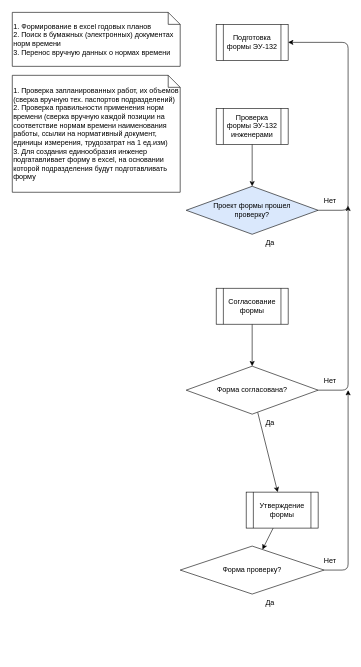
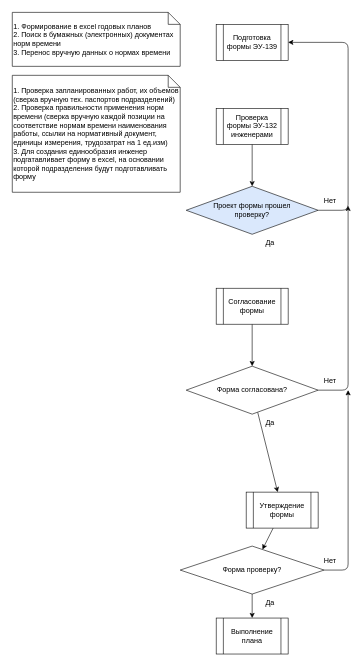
  <mxCell id="0" />
  <mxCell id="1" parent="0" />
- <mxCell id="2" value="Подготовка формы ЭУ-132" style="shape=process;whiteSpace=wrap;html=1;backgroundOutline=1;" vertex="1" parent="1"><mxGeometry x="360" y="40" width="120" height="60" as="geometry" /></mxCell>
+ <mxCell id="2" value="Подготовка формы ЭУ-139" style="shape=process;whiteSpace=wrap;html=1;backgroundOutline=1;" vertex="1" parent="1"><mxGeometry x="360" y="40" width="120" height="60" as="geometry" /></mxCell>
  <mxCell id="3" value="" style="edgeStyle=none;html=1;" edge="1" parent="1" source="4" target="6"><mxGeometry relative="1" as="geometry" /></mxCell>
  <mxCell id="4" value="Проверка формы ЭУ-132 инженерами" style="shape=process;whiteSpace=wrap;html=1;backgroundOutline=1;" vertex="1" parent="1"><mxGeometry x="360" y="180" width="120" height="60" as="geometry" /></mxCell>
  <mxCell id="5" style="edgeStyle=none;html=1;exitX=1;exitY=0.5;exitDx=0;exitDy=0;entryX=1;entryY=0.5;entryDx=0;entryDy=0;" edge="1" parent="1" source="6" target="2"><mxGeometry relative="1" as="geometry"><Array as="points"><mxPoint x="580" y="350" /><mxPoint x="580" y="70" /></Array></mxGeometry></mxCell>
  <mxCell id="6" value="Проект формы прошел&lt;br&gt;проверку?" style="rhombus;whiteSpace=wrap;html=1;fillColor=#dae8fc;" vertex="1" parent="1"><mxGeometry x="310" y="310" width="220" height="80" as="geometry" /></mxCell>
  <mxCell id="7" style="edgeStyle=none;html=1;exitX=0.5;exitY=1;exitDx=0;exitDy=0;entryX=0.5;entryY=0;entryDx=0;entryDy=0;" edge="1" parent="1" source="8" target="11"><mxGeometry relative="1" as="geometry" /></mxCell>
  <mxCell id="8" value="Согласование формы" style="shape=process;whiteSpace=wrap;html=1;backgroundOutline=1;" vertex="1" parent="1"><mxGeometry x="360" y="480" width="120" height="60" as="geometry" /></mxCell>
  <mxCell id="9" style="edgeStyle=none;html=1;exitX=1;exitY=0.5;exitDx=0;exitDy=0;entryX=1;entryY=0.75;entryDx=0;entryDy=0;" edge="1" parent="1" source="11" target="12"><mxGeometry relative="1" as="geometry"><Array as="points"><mxPoint x="580" y="650" /></Array></mxGeometry></mxCell>
  <mxCell id="10" value="" style="edgeStyle=none;html=1;" edge="1" parent="1" source="11" target="17"><mxGeometry relative="1" as="geometry" /></mxCell>
  <mxCell id="11" value="Форма согласована?" style="rhombus;whiteSpace=wrap;html=1;" vertex="1" parent="1"><mxGeometry x="310" y="610" width="220" height="80" as="geometry" /></mxCell>
  <mxCell id="12" value="Нет" style="text;html=1;strokeColor=none;fillColor=none;align=center;verticalAlign=middle;whiteSpace=wrap;rounded=0;" vertex="1" parent="1"><mxGeometry x="520" y="320" width="60" height="30" as="geometry" /></mxCell>
  <mxCell id="13" value="Да" style="text;html=1;strokeColor=none;fillColor=none;align=center;verticalAlign=middle;whiteSpace=wrap;rounded=0;" vertex="1" parent="1"><mxGeometry x="420" y="390" width="60" height="30" as="geometry" /></mxCell>
  <mxCell id="14" value="Нет" style="text;html=1;strokeColor=none;fillColor=none;align=center;verticalAlign=middle;whiteSpace=wrap;rounded=0;" vertex="1" parent="1"><mxGeometry x="520" y="620" width="60" height="30" as="geometry" /></mxCell>
  <mxCell id="15" value="Да" style="text;html=1;strokeColor=none;fillColor=none;align=center;verticalAlign=middle;whiteSpace=wrap;rounded=0;" vertex="1" parent="1"><mxGeometry x="420" y="690" width="60" height="30" as="geometry" /></mxCell>
  <mxCell id="16" value="" style="edgeStyle=none;html=1;" edge="1" parent="1" source="17" target="22"><mxGeometry relative="1" as="geometry" /></mxCell>
  <mxCell id="17" value="Утверждение формы" style="shape=process;whiteSpace=wrap;html=1;backgroundOutline=1;" vertex="1" parent="1"><mxGeometry x="410" y="820" width="120" height="60" as="geometry" /></mxCell>
  <mxCell id="18" value="1. Формирование в excel годовых планов&lt;br&gt;2. Поиск в бумажных (электронных) документах норм времени&lt;br&gt;3. Перенос вручную данных о нормах времени" style="shape=note;size=20;whiteSpace=wrap;html=1;align=left;" vertex="1" parent="1"><mxGeometry x="20" y="20" width="280" height="90" as="geometry" /></mxCell>
  <mxCell id="19" value="1. Проверка запланированных работ, их объемов (сверка вручную тех. паспортов подразделений)&lt;br&gt;2. Проверка правильности применения норм времени (сверка вручную каждой позиции на соответствие нормам времени наименования работы, ссылки на нормативный документ, единицы измерения, трудозатрат на 1 ед.изм)&lt;br&gt;3. Для создания единообразия инженер подгатавливает форму в excel, на основании которой подразделения будут подготавливать форму" style="shape=note;size=20;whiteSpace=wrap;html=1;align=left;" vertex="1" parent="1"><mxGeometry x="20" y="125" width="280" height="195" as="geometry" /></mxCell>
  <mxCell id="20" style="edgeStyle=none;html=1;exitX=1;exitY=0.5;exitDx=0;exitDy=0;entryX=1;entryY=1;entryDx=0;entryDy=0;" edge="1" parent="1" source="22" target="14"><mxGeometry relative="1" as="geometry"><Array as="points"><mxPoint x="580" y="950" /></Array></mxGeometry></mxCell>
+ <mxCell id="21" value="" style="edgeStyle=none;html=1;" edge="1" parent="1" source="22" target="25"><mxGeometry relative="1" as="geometry" /></mxCell>
  <mxCell id="22" value="Форма проверку?" style="rhombus;whiteSpace=wrap;html=1;" vertex="1" parent="1"><mxGeometry x="300" y="910" width="240" height="80" as="geometry" /></mxCell>
  <mxCell id="23" value="Нет" style="text;html=1;strokeColor=none;fillColor=none;align=center;verticalAlign=middle;whiteSpace=wrap;rounded=0;" vertex="1" parent="1"><mxGeometry x="520" y="920" width="60" height="30" as="geometry" /></mxCell>
  <mxCell id="24" value="Да" style="text;html=1;strokeColor=none;fillColor=none;align=center;verticalAlign=middle;whiteSpace=wrap;rounded=0;" vertex="1" parent="1"><mxGeometry x="420" y="990" width="60" height="30" as="geometry" /></mxCell>
+ <mxCell id="25" value="Выполнение плана" style="shape=process;whiteSpace=wrap;html=1;backgroundOutline=1;" vertex="1" parent="1"><mxGeometry x="360" y="1030" width="120" height="60" as="geometry" /></mxCell>
